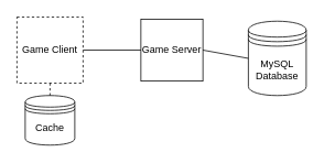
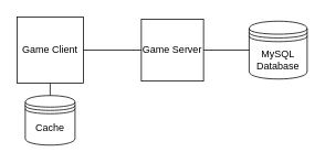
  <mxCell id="0" />
  <mxCell id="1" parent="0" />
  <mxCell id="2" value="Game Server" style="whiteSpace=wrap;html=1;aspect=fixed;" vertex="1" parent="1"><mxGeometry x="170" y="22.5" width="75" height="75" as="geometry" /></mxCell>
- <mxCell id="3" value="MySQL Database" style="shape=datastore;whiteSpace=wrap;html=1;" vertex="1" parent="1"><mxGeometry x="300" y="25" width="70" height="90" as="geometry" /></mxCell>
- <mxCell id="4" value="Game Client" style="whiteSpace=wrap;html=1;aspect=fixed;dashed=1;" vertex="1" parent="1"><mxGeometry x="20" y="20" width="80" height="80" as="geometry" /></mxCell>
+ <mxCell id="3" value="MySQL Database" style="shape=datastore;whiteSpace=wrap;html=1;" vertex="1" parent="1"><mxGeometry x="300" y="25" width="70" height="70" as="geometry" /></mxCell>
+ <mxCell id="4" value="Game Client" style="whiteSpace=wrap;html=1;aspect=fixed;" vertex="1" parent="1"><mxGeometry x="20" y="20" width="80" height="80" as="geometry" /></mxCell>
  <mxCell id="5" value="" style="endArrow=none;html=1;rounded=0;exitX=1;exitY=0.5;exitDx=0;exitDy=0;entryX=0;entryY=0.5;entryDx=0;entryDy=0;" edge="1" parent="1" source="4" target="2"><mxGeometry width="50" height="50" relative="1" as="geometry"><mxPoint x="130" y="170" as="sourcePoint" /><mxPoint x="180" y="120" as="targetPoint" /></mxGeometry></mxCell>
  <mxCell id="6" value="" style="endArrow=none;html=1;rounded=0;exitX=1;exitY=0.5;exitDx=0;exitDy=0;entryX=0;entryY=0.5;entryDx=0;entryDy=0;" edge="1" parent="1" source="2" target="3"><mxGeometry width="50" height="50" relative="1" as="geometry"><mxPoint x="270" y="0" as="sourcePoint" /><mxPoint x="280" y="100" as="targetPoint" /></mxGeometry></mxCell>
  <mxCell id="7" value="Cache" style="shape=datastore;whiteSpace=wrap;html=1;" vertex="1" parent="1"><mxGeometry x="30" y="115" width="60" height="60" as="geometry" /></mxCell>
- <mxCell id="8" value="" style="endArrow=none;html=1;rounded=0;exitX=0.5;exitY=0;exitDx=0;exitDy=0;entryX=0.5;entryY=1;entryDx=0;entryDy=0;dashed=1;" edge="1" parent="1" source="7" target="4"><mxGeometry width="50" height="50" relative="1" as="geometry"><mxPoint x="120" y="80" as="sourcePoint" /><mxPoint x="190" y="80" as="targetPoint" /></mxGeometry></mxCell>
+ <mxCell id="8" value="" style="endArrow=none;html=1;rounded=0;exitX=0.5;exitY=0;exitDx=0;exitDy=0;entryX=0.5;entryY=1;entryDx=0;entryDy=0;" edge="1" parent="1" source="7" target="4"><mxGeometry width="50" height="50" relative="1" as="geometry"><mxPoint x="120" y="80" as="sourcePoint" /><mxPoint x="190" y="80" as="targetPoint" /></mxGeometry></mxCell>
